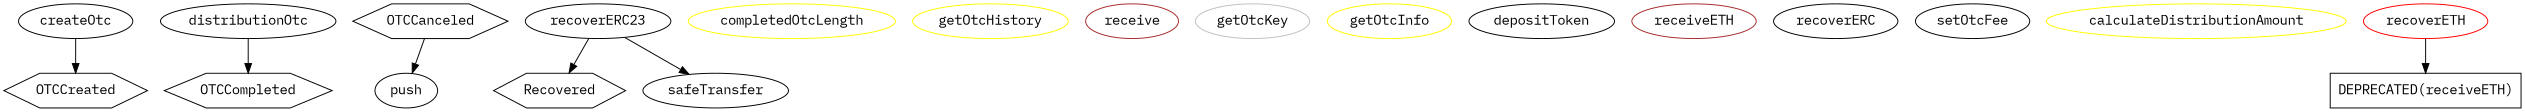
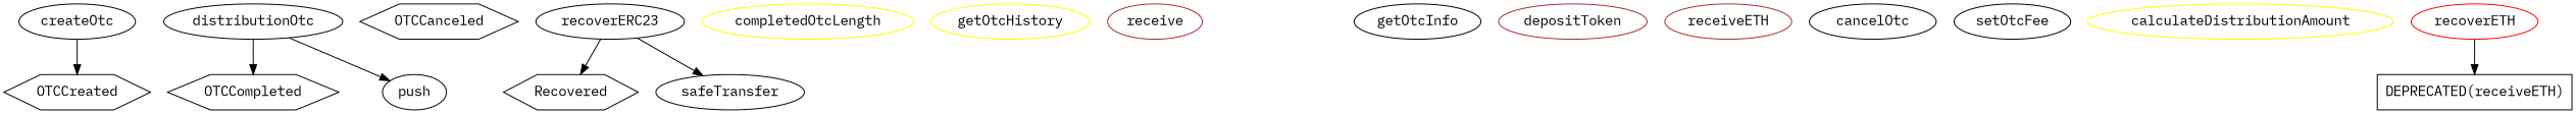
  strict digraph {
    fontname="IBM Plex Mono"
    node [fontname="IBM Plex Mono"]
    edge [fontname="IBM Plex Mono"]
    OTCCreated [shape=hexagon]
    OTCCompleted [shape=hexagon]
    OTCCanceled [shape=hexagon]
    Recovered [shape=hexagon]
    completedOtcLength [color=yellow]
    getOtcHistory [color=yellow]
    receive [color=brown]
-   getOtcKey [color=gray]
-   getOtcInfo [color=yellow]
+   getOtcInfo [color=black]
    createOtc
-   depositToken [color=black]
+   depositToken [color=brown]
    receiveETH [color=brown]
    distributionOtc
    push
-   cancelOtc [label=recoverERC]
+   cancelOtc
    setOtcFee
    calculateDistributionAmount [color=yellow]
    n18 [label=recoverERC23]
    safeTransfer
    recoverETH [color=red]
    n21 [label="DEPRECATED(receiveETH)" shape=rectangle]
    createOtc -> OTCCreated
    distributionOtc -> OTCCompleted
-   OTCCanceled -> push
+   distributionOtc -> push
    n18 -> Recovered
    n18 -> safeTransfer
    recoverETH -> n21
  }
